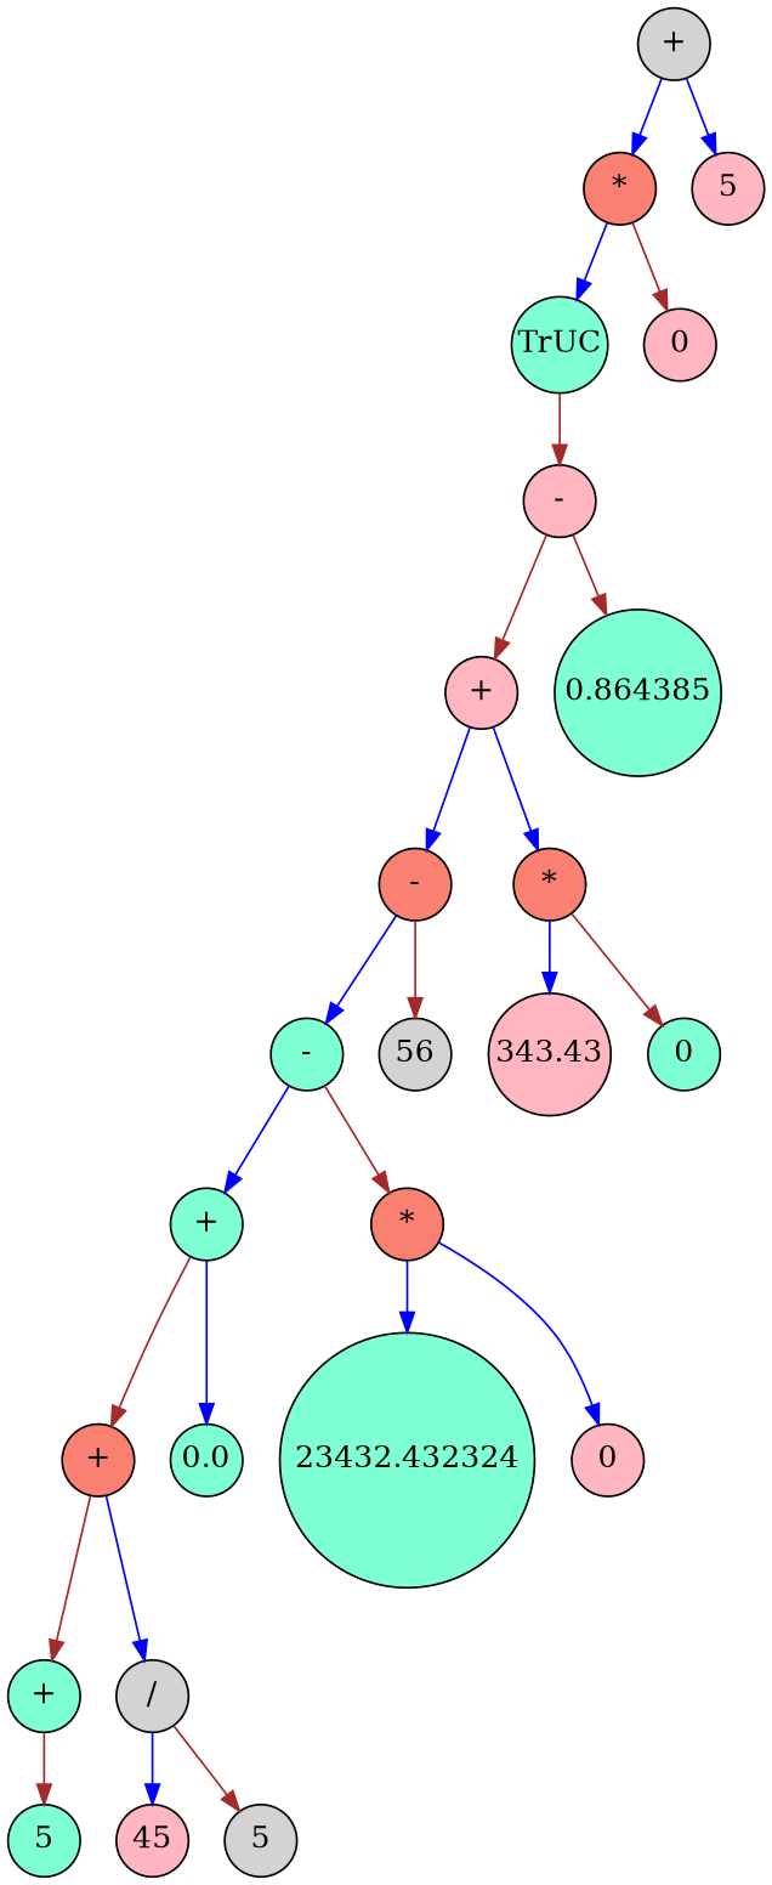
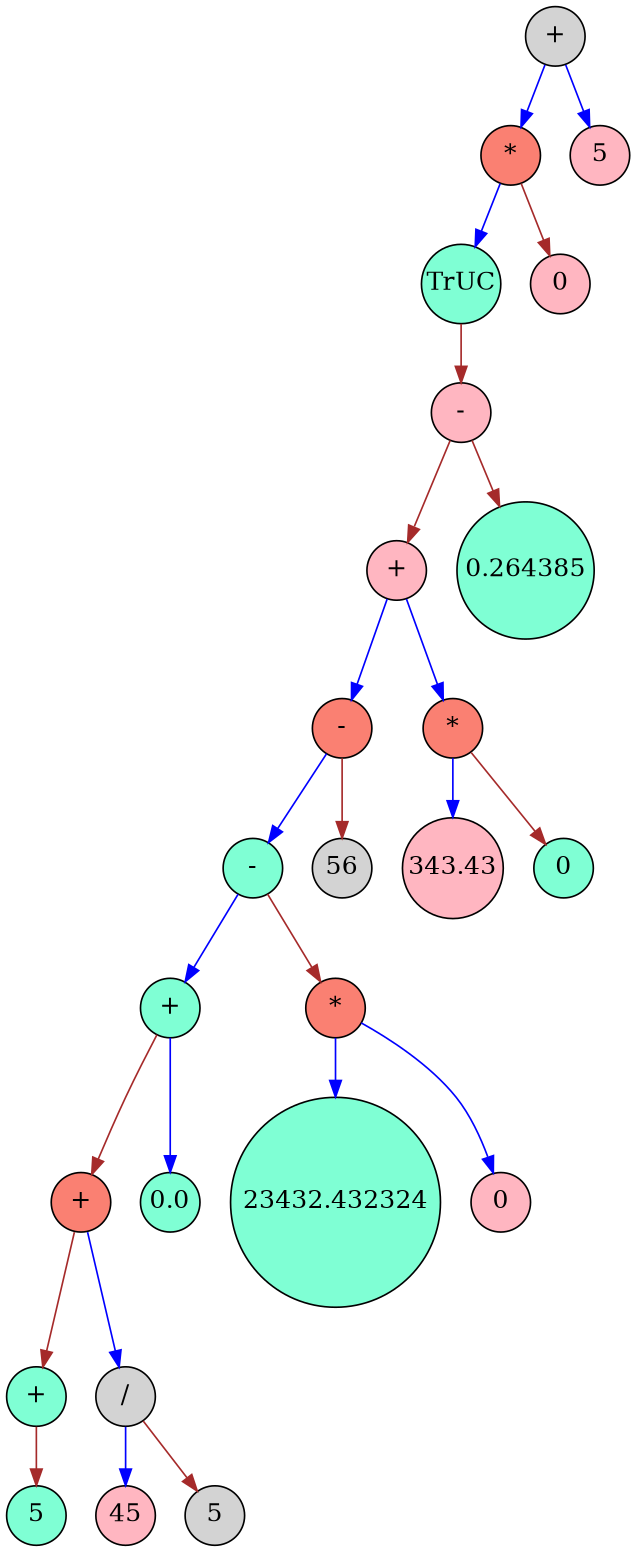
  digraph {
    node [fillcolor=aquamarine fontcolor=black fontsize=15 margin=0 shape=circle style=filled]
    edge [color=blue]
    n1 [label=5 width=0.5]
    n2 [label="+" width=0.5]
    n3 [fillcolor=lightpink label=45 width=0.5]
    n4 [fillcolor=lightgrey label=5 width=0.5]
    n5 [fillcolor=lightgrey label="/" width=0.5]
    n6 [fillcolor=salmon label="+" width=0.5]
    n7 [label=0.0 width=0.5]
    n8 [label="+" width=0.5]
    n9 [label=23432.432324 width=0.5]
    n10 [fillcolor=lightpink label=0 width=0.5]
    n11 [fillcolor=salmon label="*" width=0.5]
    n12 [label="-" width=0.5]
    n13 [fillcolor=lightgrey label=56 width=0.5]
    n14 [fillcolor=salmon label="-" width=0.5]
    n15 [fillcolor=lightpink label=343.43 width=0.5]
    n16 [label=0 width=0.5]
    n17 [fillcolor=salmon label="*" width=0.5]
    n18 [fillcolor=lightpink label="+" width=0.5]
-   n19 [label=0.864385 width=0.5]
+   n19 [label=0.264385 width=0.5]
    n20 [fillcolor=lightpink label="-" width=0.5]
    n21 [label=TrUC width=0.5]
    n22 [fillcolor=lightpink label=0 width=0.5]
    n23 [fillcolor=salmon label="*" width=0.5]
    n24 [fillcolor=lightpink label=5 width=0.5]
    n25 [fillcolor=lightgrey label="+" width=0.5]
    n2 -> n1 [color=brown]
    n5 -> n3
    n5 -> n4 [color=brown]
    n6 -> n2 [color=brown]
    n6 -> n5
    n8 -> n6 [color=brown]
    n8 -> n7
    n11 -> n9
    n11 -> n10
    n12 -> n8
    n12 -> n11 [color=brown]
    n14 -> n12
    n14 -> n13 [color=brown]
    n17 -> n15
    n17 -> n16 [color=brown]
    n18 -> n14
    n18 -> n17
    n20 -> n18 [color=brown]
    n20 -> n19 [color=brown]
    n21 -> n20 [color=brown]
    n23 -> n21
    n23 -> n22 [color=brown]
    n25 -> n23
    n25 -> n24
  }
